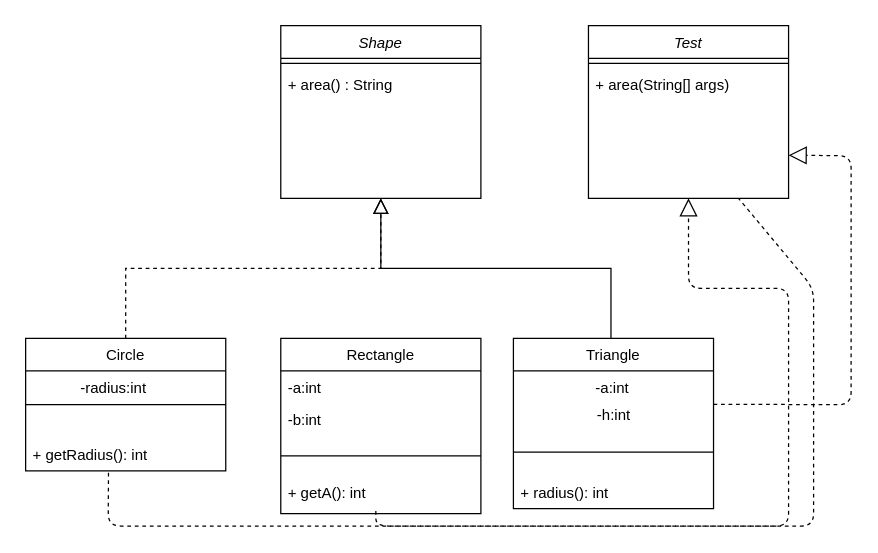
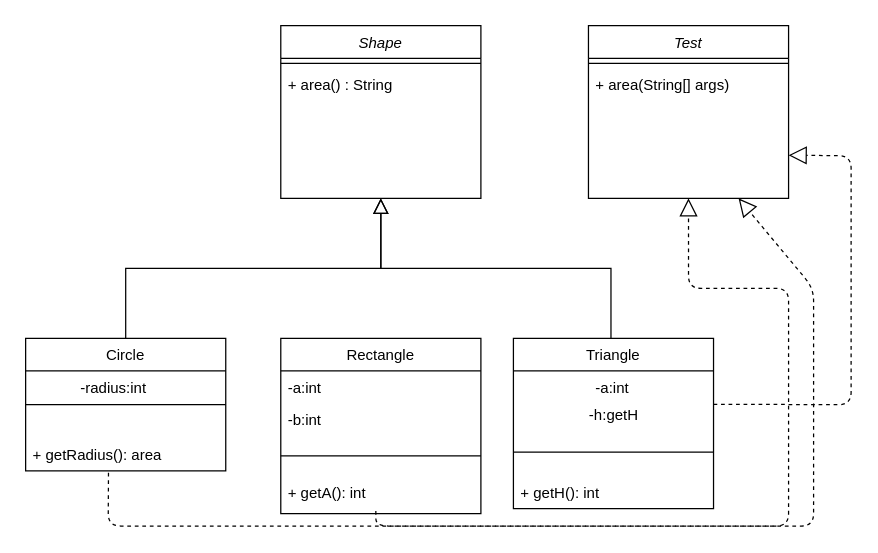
  <mxCell id="0" />
  <mxCell id="1" parent="0" />
- <mxCell id="2" value="" style="endArrow=block;endSize=10;endFill=0;shadow=0;strokeWidth=1;rounded=0;edgeStyle=elbowEdgeStyle;elbow=vertical;dashed=1;" parent="1" source="13" target="8" edge="1"><mxGeometry width="160" relative="1" as="geometry"><mxPoint x="90" y="113" as="sourcePoint" /><mxPoint x="90" y="113" as="targetPoint" /></mxGeometry></mxCell>
+ <mxCell id="2" value="" style="endArrow=block;endSize=10;endFill=0;shadow=0;strokeWidth=1;rounded=0;edgeStyle=elbowEdgeStyle;elbow=vertical;" parent="1" source="13" target="8" edge="1"><mxGeometry width="160" relative="1" as="geometry"><mxPoint x="90" y="113" as="sourcePoint" /><mxPoint x="90" y="113" as="targetPoint" /></mxGeometry></mxCell>
  <mxCell id="3" value="Triangle" style="swimlane;fontStyle=0;align=center;verticalAlign=top;childLayout=stackLayout;horizontal=1;startSize=26;horizontalStack=0;resizeParent=1;resizeLast=0;collapsible=1;marginBottom=0;rounded=0;shadow=0;strokeWidth=1;" parent="1" vertex="1"><mxGeometry x="410" y="270" width="160" height="136" as="geometry"><mxRectangle x="340" y="380" width="170" height="26" as="alternateBounds" /></mxGeometry></mxCell>
  <mxCell id="4" value="                  -a:int" style="text;align=left;verticalAlign=top;spacingLeft=4;spacingRight=4;overflow=hidden;rotatable=0;points=[[0,0.5],[1,0.5]];portConstraint=eastwest;" vertex="1" parent="3"><mxGeometry y="26" width="160" height="26" as="geometry" /></mxCell>
- <mxCell id="5" value="-h:int" style="text;html=1;align=center;verticalAlign=middle;resizable=0;points=[];autosize=1;" vertex="1" parent="3"><mxGeometry y="52" width="160" height="20" as="geometry" /></mxCell>
+ <mxCell id="5" value="-h:getH" style="text;html=1;align=center;verticalAlign=middle;resizable=0;points=[];autosize=1;" vertex="1" parent="3"><mxGeometry y="52" width="160" height="20" as="geometry" /></mxCell>
  <mxCell id="6" value="" style="line;html=1;strokeWidth=1;align=left;verticalAlign=middle;spacingTop=-1;spacingLeft=3;spacingRight=3;rotatable=0;labelPosition=right;points=[];portConstraint=eastwest;" parent="3" vertex="1"><mxGeometry y="72" width="160" height="38" as="geometry" /></mxCell>
- <mxCell id="7" value="+ radius(): int" style="text;align=left;verticalAlign=top;spacingLeft=4;spacingRight=4;overflow=hidden;rotatable=0;points=[[0,0.5],[1,0.5]];portConstraint=eastwest;" vertex="1" parent="3"><mxGeometry y="110" width="160" height="26" as="geometry" /></mxCell>
+ <mxCell id="7" value="+ getH(): int" style="text;align=left;verticalAlign=top;spacingLeft=4;spacingRight=4;overflow=hidden;rotatable=0;points=[[0,0.5],[1,0.5]];portConstraint=eastwest;" vertex="1" parent="3"><mxGeometry y="110" width="160" height="26" as="geometry" /></mxCell>
  <mxCell id="8" value="Shape" style="swimlane;fontStyle=2;align=center;verticalAlign=top;childLayout=stackLayout;horizontal=1;startSize=26;horizontalStack=0;resizeParent=1;resizeLast=0;collapsible=1;marginBottom=0;rounded=0;shadow=0;strokeWidth=1;" parent="1" vertex="1"><mxGeometry x="224" y="20" width="160" height="138" as="geometry"><mxRectangle x="230" y="140" width="160" height="26" as="alternateBounds" /></mxGeometry></mxCell>
  <mxCell id="9" value="" style="line;html=1;strokeWidth=1;align=left;verticalAlign=middle;spacingTop=-1;spacingLeft=3;spacingRight=3;rotatable=0;labelPosition=right;points=[];portConstraint=eastwest;" parent="8" vertex="1"><mxGeometry y="26" width="160" height="8" as="geometry" /></mxCell>
  <mxCell id="10" value="+ area() : String" style="text;align=left;verticalAlign=top;spacingLeft=4;spacingRight=4;overflow=hidden;rotatable=0;points=[[0,0.5],[1,0.5]];portConstraint=eastwest;" parent="8" vertex="1"><mxGeometry y="34" width="160" height="26" as="geometry" /></mxCell>
  <mxCell id="11" value="" style="endArrow=block;endSize=10;endFill=0;shadow=0;strokeWidth=1;rounded=0;edgeStyle=elbowEdgeStyle;elbow=vertical;entryX=0.5;entryY=1;entryDx=0;entryDy=0;" parent="1" target="8" edge="1"><mxGeometry width="160" relative="1" as="geometry"><mxPoint x="488" y="270" as="sourcePoint" /><mxPoint x="492" y="158" as="targetPoint" /></mxGeometry></mxCell>
  <mxCell id="12" value="-radius:int" style="text;html=1;align=center;verticalAlign=middle;resizable=0;points=[];autosize=1;" vertex="1" parent="1"><mxGeometry x="55" y="300" width="70" height="20" as="geometry" /></mxCell>
  <mxCell id="13" value="Circle" style="swimlane;fontStyle=0;align=center;verticalAlign=top;childLayout=stackLayout;horizontal=1;startSize=26;horizontalStack=0;resizeParent=1;resizeLast=0;collapsible=1;marginBottom=0;rounded=0;shadow=0;strokeWidth=1;" parent="1" vertex="1"><mxGeometry x="20" y="270" width="160" height="106" as="geometry"><mxRectangle x="130" y="380" width="160" height="26" as="alternateBounds" /></mxGeometry></mxCell>
  <mxCell id="14" value="" style="line;html=1;strokeWidth=1;align=left;verticalAlign=middle;spacingTop=-1;spacingLeft=3;spacingRight=3;rotatable=0;labelPosition=right;points=[];portConstraint=eastwest;" parent="13" vertex="1"><mxGeometry y="26" width="160" height="54" as="geometry" /></mxCell>
- <mxCell id="15" value="+ getRadius(): int" style="text;align=left;verticalAlign=top;spacingLeft=4;spacingRight=4;overflow=hidden;rotatable=0;points=[[0,0.5],[1,0.5]];portConstraint=eastwest;" vertex="1" parent="13"><mxGeometry y="80" width="160" height="26" as="geometry" /></mxCell>
+ <mxCell id="15" value="+ getRadius(): area" style="text;align=left;verticalAlign=top;spacingLeft=4;spacingRight=4;overflow=hidden;rotatable=0;points=[[0,0.5],[1,0.5]];portConstraint=eastwest;" vertex="1" parent="13"><mxGeometry y="80" width="160" height="26" as="geometry" /></mxCell>
  <mxCell id="16" value="Test" style="swimlane;fontStyle=2;align=center;verticalAlign=top;childLayout=stackLayout;horizontal=1;startSize=26;horizontalStack=0;resizeParent=1;resizeLast=0;collapsible=1;marginBottom=0;rounded=0;shadow=0;strokeWidth=1;" vertex="1" parent="1"><mxGeometry x="470" y="20" width="160" height="138" as="geometry"><mxRectangle x="230" y="140" width="160" height="26" as="alternateBounds" /></mxGeometry></mxCell>
  <mxCell id="17" value="" style="line;html=1;strokeWidth=1;align=left;verticalAlign=middle;spacingTop=-1;spacingLeft=3;spacingRight=3;rotatable=0;labelPosition=right;points=[];portConstraint=eastwest;" vertex="1" parent="16"><mxGeometry y="26" width="160" height="8" as="geometry" /></mxCell>
  <mxCell id="18" value="+ area(String[] args)" style="text;align=left;verticalAlign=top;spacingLeft=4;spacingRight=4;overflow=hidden;rotatable=0;points=[[0,0.5],[1,0.5]];portConstraint=eastwest;labelBackgroundColor=none;" vertex="1" parent="16"><mxGeometry y="34" width="160" height="26" as="geometry" /></mxCell>
  <mxCell id="19" value="" style="endArrow=block;dashed=1;endFill=0;endSize=12;html=1;fontColor=none;entryX=1;entryY=0.75;entryDx=0;entryDy=0;" edge="1" parent="1" target="16"><mxGeometry width="160" relative="1" as="geometry"><mxPoint x="570" y="322.66" as="sourcePoint" /><mxPoint x="730" y="322.66" as="targetPoint" /><Array as="points"><mxPoint x="680" y="323" /><mxPoint x="680" y="230" /><mxPoint x="680" y="124" /></Array></mxGeometry></mxCell>
- <mxCell id="20" value="" style="endArrow=none;dashed=1;endFill=0;endSize=12;html=1;fontColor=none;entryX=0.75;entryY=1;entryDx=0;entryDy=0;exitX=0.475;exitY=1.08;exitDx=0;exitDy=0;exitPerimeter=0;" edge="1" parent="1" source="26" target="16"><mxGeometry width="160" relative="1" as="geometry"><mxPoint x="607" y="384.66" as="sourcePoint" /><mxPoint x="587" y="220" as="targetPoint" /><Array as="points"><mxPoint x="300" y="420" /><mxPoint x="650" y="420" /><mxPoint x="650" y="292" /><mxPoint x="650" y="230" /></Array></mxGeometry></mxCell>
+ <mxCell id="20" value="" style="endArrow=block;dashed=1;endFill=0;endSize=12;html=1;fontColor=none;entryX=0.75;entryY=1;entryDx=0;entryDy=0;exitX=0.475;exitY=1.08;exitDx=0;exitDy=0;exitPerimeter=0;" edge="1" parent="1" source="26" target="16"><mxGeometry width="160" relative="1" as="geometry"><mxPoint x="607" y="384.66" as="sourcePoint" /><mxPoint x="587" y="220" as="targetPoint" /><Array as="points"><mxPoint x="300" y="420" /><mxPoint x="650" y="420" /><mxPoint x="650" y="292" /><mxPoint x="650" y="230" /></Array></mxGeometry></mxCell>
  <mxCell id="21" value="" style="endArrow=block;dashed=1;endFill=0;endSize=12;html=1;fontColor=none;entryX=0.5;entryY=1;entryDx=0;entryDy=0;exitX=0.414;exitY=1.053;exitDx=0;exitDy=0;exitPerimeter=0;" edge="1" parent="1" source="15"><mxGeometry width="160" relative="1" as="geometry"><mxPoint x="300" y="378.08" as="sourcePoint" /><mxPoint x="550" y="158" as="targetPoint" /><Array as="points"><mxPoint x="86" y="420" /><mxPoint x="400" y="420" /><mxPoint x="630" y="420" /><mxPoint x="630" y="300" /><mxPoint x="630" y="230" /><mxPoint x="550" y="230" /></Array></mxGeometry></mxCell>
  <mxCell id="22" value="Rectangle" style="swimlane;fontStyle=0;align=center;verticalAlign=top;childLayout=stackLayout;horizontal=1;startSize=26;horizontalStack=0;resizeParent=1;resizeLast=0;collapsible=1;marginBottom=0;rounded=0;shadow=0;strokeWidth=1;" parent="1" vertex="1"><mxGeometry x="224" y="270" width="160" height="140" as="geometry"><mxRectangle x="340" y="380" width="170" height="26" as="alternateBounds" /></mxGeometry></mxCell>
  <mxCell id="23" value="-a:int" style="text;align=left;verticalAlign=top;spacingLeft=4;spacingRight=4;overflow=hidden;rotatable=0;points=[[0,0.5],[1,0.5]];portConstraint=eastwest;" vertex="1" parent="22"><mxGeometry y="26" width="160" height="26" as="geometry" /></mxCell>
  <mxCell id="24" value="-b:int" style="text;align=left;verticalAlign=top;spacingLeft=4;spacingRight=4;overflow=hidden;rotatable=0;points=[[0,0.5],[1,0.5]];portConstraint=eastwest;" vertex="1" parent="22"><mxGeometry y="52" width="160" height="26" as="geometry" /></mxCell>
  <mxCell id="25" value="" style="line;html=1;strokeWidth=1;align=left;verticalAlign=middle;spacingTop=-1;spacingLeft=3;spacingRight=3;rotatable=0;labelPosition=right;points=[];portConstraint=eastwest;" parent="22" vertex="1"><mxGeometry y="78" width="160" height="32" as="geometry" /></mxCell>
  <mxCell id="26" value="+ getA(): int" style="text;align=left;verticalAlign=top;spacingLeft=4;spacingRight=4;overflow=hidden;rotatable=0;points=[[0,0.5],[1,0.5]];portConstraint=eastwest;" vertex="1" parent="22"><mxGeometry y="110" width="160" height="26" as="geometry" /></mxCell>
